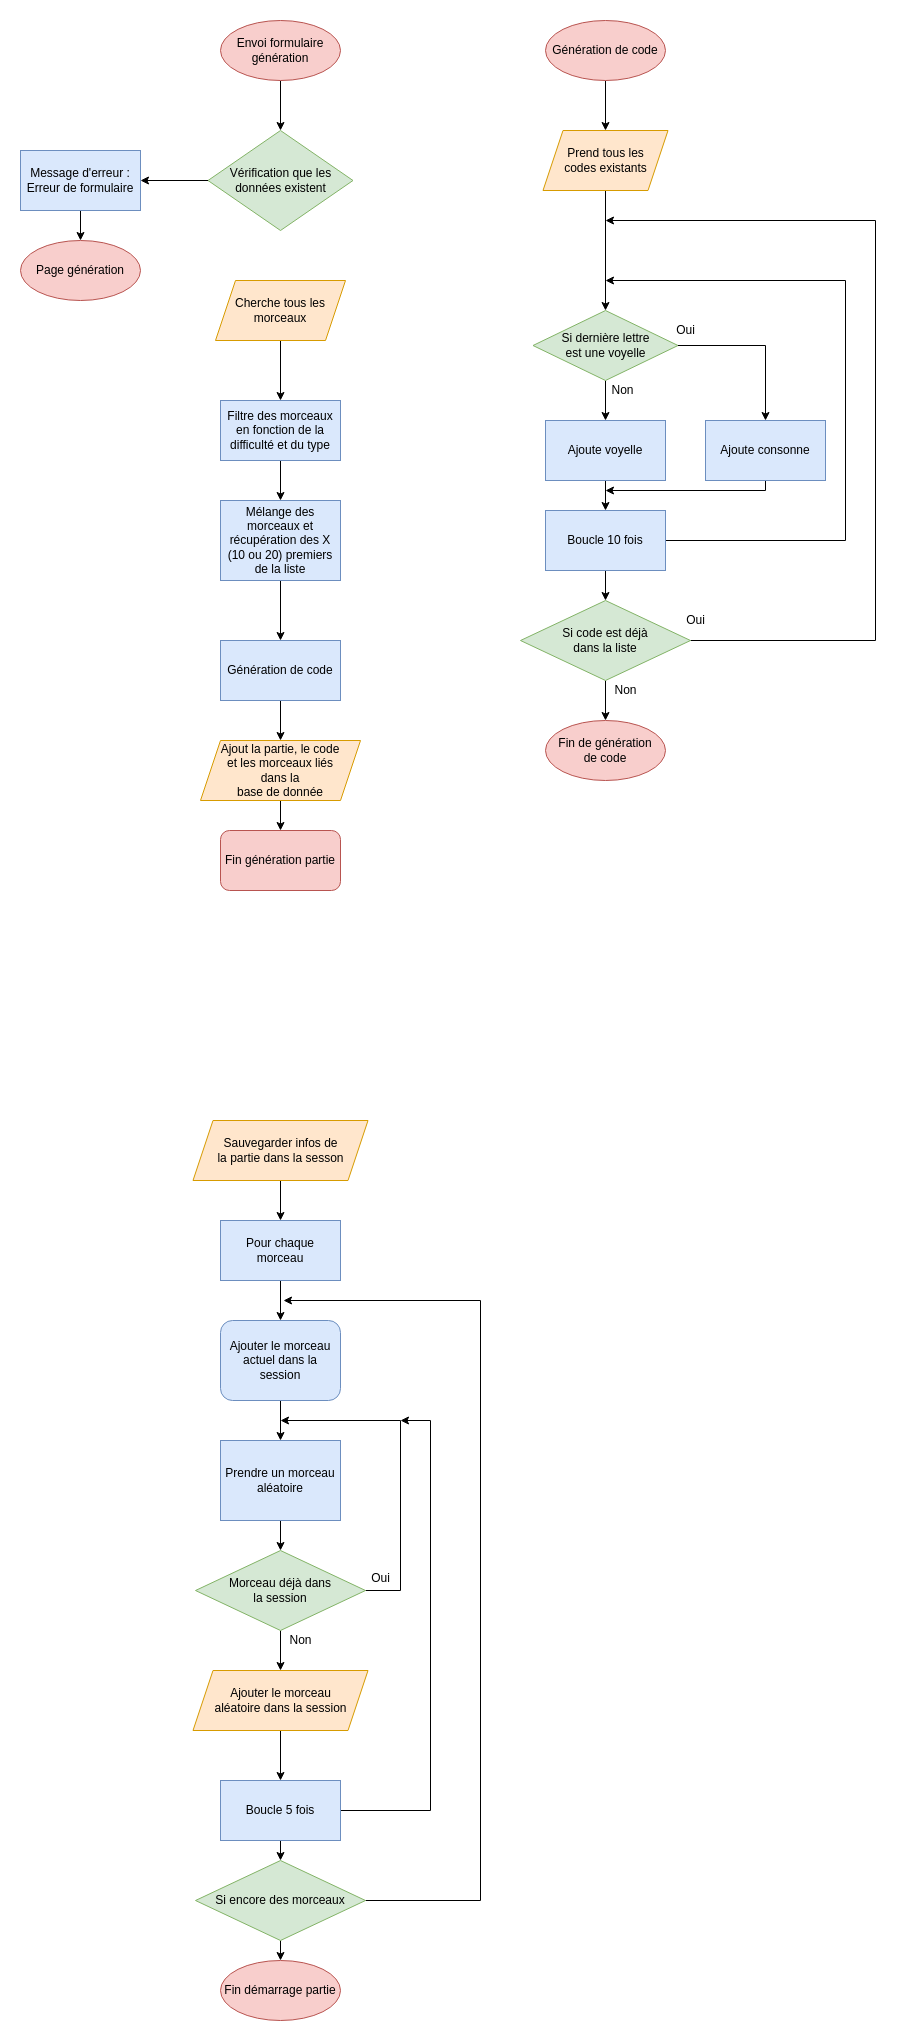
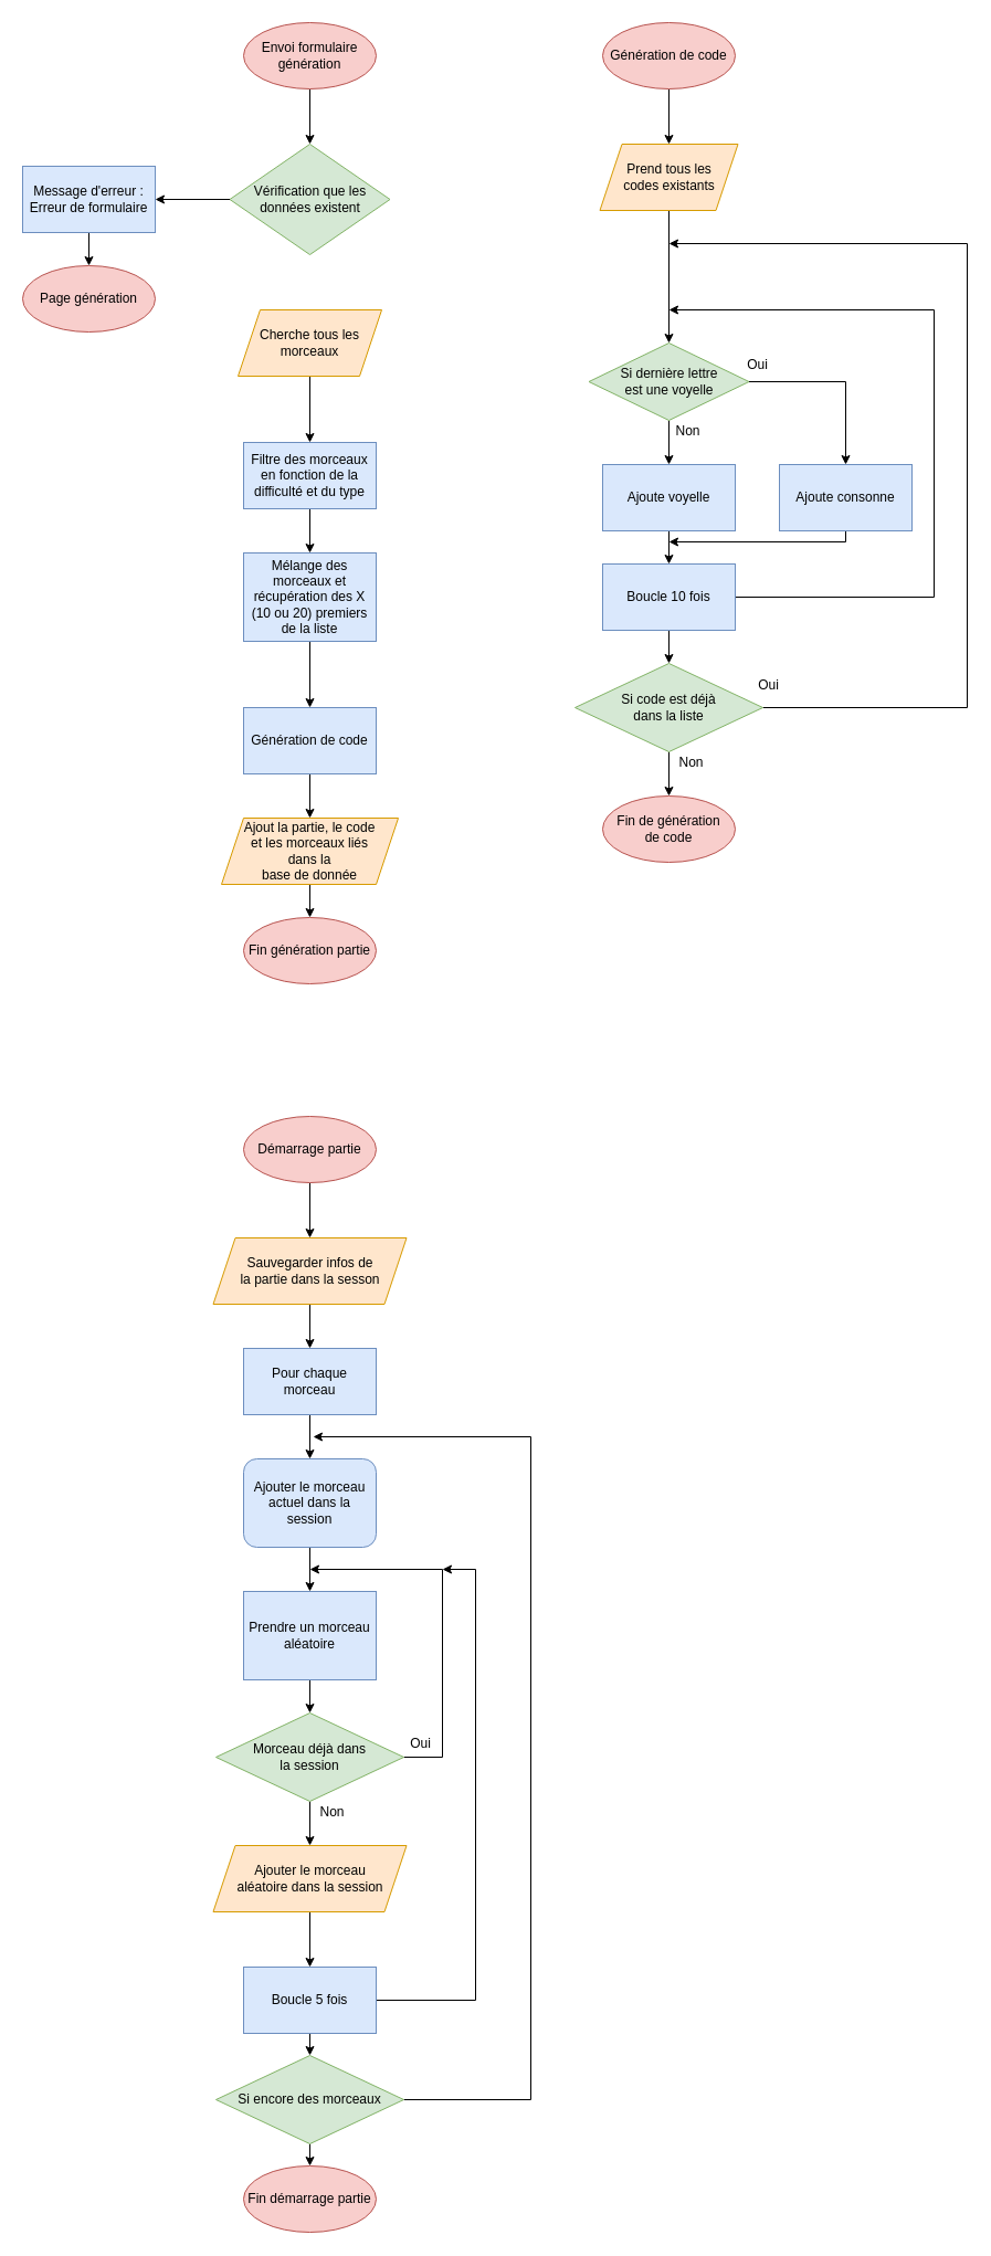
  <mxCell id="0" />
  <mxCell id="1" parent="0" />
  <mxCell id="2" style="edgeStyle=orthogonalEdgeStyle;rounded=0;orthogonalLoop=1;jettySize=auto;html=1;exitX=0.5;exitY=1;exitDx=0;exitDy=0;entryX=0.5;entryY=0;entryDx=0;entryDy=0;" edge="1" parent="1" source="3" target="5"><mxGeometry relative="1" as="geometry" /></mxCell>
  <mxCell id="3" value="Envoi formulaire génération" style="ellipse;whiteSpace=wrap;html=1;fillColor=#f8cecc;strokeColor=#b85450;" vertex="1" parent="1"><mxGeometry x="220" y="20" width="120" height="60" as="geometry" /></mxCell>
  <mxCell id="4" style="edgeStyle=orthogonalEdgeStyle;rounded=0;orthogonalLoop=1;jettySize=auto;html=1;exitX=0;exitY=0.5;exitDx=0;exitDy=0;entryX=1;entryY=0.5;entryDx=0;entryDy=0;" edge="1" parent="1" source="5" target="8"><mxGeometry relative="1" as="geometry" /></mxCell>
  <mxCell id="5" value="Vérification que les données existent" style="rhombus;whiteSpace=wrap;html=1;fillColor=#d5e8d4;strokeColor=#82b366;" vertex="1" parent="1"><mxGeometry x="207.5" y="130" width="145" height="100" as="geometry" /></mxCell>
  <mxCell id="6" value="Page génération" style="ellipse;whiteSpace=wrap;html=1;fillColor=#f8cecc;strokeColor=#b85450;" vertex="1" parent="1"><mxGeometry x="20" y="240" width="120" height="60" as="geometry" /></mxCell>
  <mxCell id="7" style="edgeStyle=orthogonalEdgeStyle;rounded=0;orthogonalLoop=1;jettySize=auto;html=1;exitX=0.5;exitY=1;exitDx=0;exitDy=0;entryX=0.5;entryY=0;entryDx=0;entryDy=0;" edge="1" parent="1" source="8" target="6"><mxGeometry relative="1" as="geometry" /></mxCell>
  <mxCell id="8" value="Message d'erreur : Erreur de formulaire" style="rounded=0;whiteSpace=wrap;html=1;fillColor=#dae8fc;strokeColor=#6c8ebf;" vertex="1" parent="1"><mxGeometry x="20" y="150" width="120" height="60" as="geometry" /></mxCell>
  <mxCell id="9" style="edgeStyle=orthogonalEdgeStyle;rounded=0;orthogonalLoop=1;jettySize=auto;html=1;exitX=0.5;exitY=1;exitDx=0;exitDy=0;entryX=0.5;entryY=0;entryDx=0;entryDy=0;" edge="1" parent="1" source="10" target="12"><mxGeometry relative="1" as="geometry" /></mxCell>
  <mxCell id="10" value="Cherche tous les morceaux" style="shape=parallelogram;perimeter=parallelogramPerimeter;whiteSpace=wrap;html=1;fixedSize=1;fontStyle=0;fillColor=#ffe6cc;strokeColor=#d79b00;" vertex="1" parent="1"><mxGeometry x="215" y="280" width="130" height="60" as="geometry" /></mxCell>
  <mxCell id="11" style="edgeStyle=orthogonalEdgeStyle;rounded=0;orthogonalLoop=1;jettySize=auto;html=1;exitX=0.5;exitY=1;exitDx=0;exitDy=0;entryX=0.5;entryY=0;entryDx=0;entryDy=0;" edge="1" parent="1" source="12" target="14"><mxGeometry relative="1" as="geometry" /></mxCell>
  <mxCell id="12" value="Filtre des morceaux en fonction de la difficulté et du type" style="rounded=0;whiteSpace=wrap;html=1;fillColor=#dae8fc;strokeColor=#6c8ebf;" vertex="1" parent="1"><mxGeometry x="220" y="400" width="120" height="60" as="geometry" /></mxCell>
  <mxCell id="13" style="edgeStyle=orthogonalEdgeStyle;rounded=0;orthogonalLoop=1;jettySize=auto;html=1;exitX=0.5;exitY=1;exitDx=0;exitDy=0;entryX=0.5;entryY=0;entryDx=0;entryDy=0;" edge="1" parent="1" source="14" target="38"><mxGeometry relative="1" as="geometry" /></mxCell>
  <mxCell id="14" value="Mélange des morceaux et récupération des X (10 ou 20) premiers de la liste" style="rounded=0;whiteSpace=wrap;html=1;fillColor=#dae8fc;strokeColor=#6c8ebf;" vertex="1" parent="1"><mxGeometry x="220" y="500" width="120" height="80" as="geometry" /></mxCell>
  <mxCell id="15" style="edgeStyle=orthogonalEdgeStyle;rounded=0;orthogonalLoop=1;jettySize=auto;html=1;exitX=0.5;exitY=1;exitDx=0;exitDy=0;entryX=0.5;entryY=0;entryDx=0;entryDy=0;" edge="1" parent="1" source="16" target="19"><mxGeometry relative="1" as="geometry" /></mxCell>
  <mxCell id="16" value="Génération de code" style="ellipse;whiteSpace=wrap;html=1;fillColor=#f8cecc;strokeColor=#b85450;" vertex="1" parent="1"><mxGeometry x="545" y="20" width="120" height="60" as="geometry" /></mxCell>
  <mxCell id="17" value="&lt;div&gt;Fin de génération &lt;br&gt;&lt;/div&gt;&lt;div&gt;de code&lt;/div&gt;" style="ellipse;whiteSpace=wrap;html=1;fillColor=#f8cecc;strokeColor=#b85450;" vertex="1" parent="1"><mxGeometry x="545" y="720" width="120" height="60" as="geometry" /></mxCell>
  <mxCell id="18" style="edgeStyle=orthogonalEdgeStyle;rounded=0;orthogonalLoop=1;jettySize=auto;html=1;exitX=0.5;exitY=1;exitDx=0;exitDy=0;entryX=0.5;entryY=0;entryDx=0;entryDy=0;" edge="1" parent="1" source="19" target="22"><mxGeometry relative="1" as="geometry" /></mxCell>
  <mxCell id="19" value="&lt;div&gt;Prend tous les &lt;br&gt;&lt;/div&gt;&lt;div&gt;codes existants&lt;/div&gt;" style="shape=parallelogram;perimeter=parallelogramPerimeter;whiteSpace=wrap;html=1;fixedSize=1;fontStyle=0;fillColor=#ffe6cc;strokeColor=#d79b00;" vertex="1" parent="1"><mxGeometry x="542.5" y="130" width="125" height="60" as="geometry" /></mxCell>
  <mxCell id="20" style="edgeStyle=orthogonalEdgeStyle;rounded=0;orthogonalLoop=1;jettySize=auto;html=1;exitX=1;exitY=0.5;exitDx=0;exitDy=0;entryX=0.5;entryY=0;entryDx=0;entryDy=0;" edge="1" parent="1" source="22" target="26"><mxGeometry relative="1" as="geometry" /></mxCell>
  <mxCell id="21" style="edgeStyle=orthogonalEdgeStyle;rounded=0;orthogonalLoop=1;jettySize=auto;html=1;exitX=0.5;exitY=1;exitDx=0;exitDy=0;entryX=0.5;entryY=0;entryDx=0;entryDy=0;" edge="1" parent="1" source="22" target="24"><mxGeometry relative="1" as="geometry" /></mxCell>
  <mxCell id="22" value="&lt;div&gt;Si dernière lettre &lt;br&gt;&lt;/div&gt;&lt;div&gt;est une voyelle&lt;/div&gt;" style="rhombus;whiteSpace=wrap;html=1;fillColor=#d5e8d4;strokeColor=#82b366;" vertex="1" parent="1"><mxGeometry x="532.5" y="310" width="145" height="70" as="geometry" /></mxCell>
  <mxCell id="23" style="edgeStyle=orthogonalEdgeStyle;rounded=0;orthogonalLoop=1;jettySize=auto;html=1;exitX=0.5;exitY=1;exitDx=0;exitDy=0;entryX=0.5;entryY=0;entryDx=0;entryDy=0;" edge="1" parent="1" source="24" target="31"><mxGeometry relative="1" as="geometry" /></mxCell>
  <mxCell id="24" value="Ajoute voyelle" style="rounded=0;whiteSpace=wrap;html=1;fillColor=#dae8fc;strokeColor=#6c8ebf;" vertex="1" parent="1"><mxGeometry x="545" y="420" width="120" height="60" as="geometry" /></mxCell>
  <mxCell id="25" style="edgeStyle=orthogonalEdgeStyle;rounded=0;orthogonalLoop=1;jettySize=auto;html=1;exitX=0.5;exitY=1;exitDx=0;exitDy=0;" edge="1" parent="1" source="26"><mxGeometry relative="1" as="geometry"><mxPoint x="605" y="490" as="targetPoint" /><Array as="points"><mxPoint x="765" y="490" /></Array></mxGeometry></mxCell>
  <mxCell id="26" value="Ajoute consonne" style="rounded=0;whiteSpace=wrap;html=1;fillColor=#dae8fc;strokeColor=#6c8ebf;" vertex="1" parent="1"><mxGeometry x="705" y="420" width="120" height="60" as="geometry" /></mxCell>
  <mxCell id="27" value="Non" style="text;html=1;align=center;verticalAlign=middle;resizable=0;points=[];autosize=1;strokeColor=none;" vertex="1" parent="1"><mxGeometry x="602" y="380" width="40" height="20" as="geometry" /></mxCell>
  <mxCell id="28" value="Oui" style="text;html=1;align=center;verticalAlign=middle;resizable=0;points=[];autosize=1;strokeColor=none;" vertex="1" parent="1"><mxGeometry x="670" y="320" width="30" height="20" as="geometry" /></mxCell>
  <mxCell id="29" style="edgeStyle=orthogonalEdgeStyle;rounded=0;orthogonalLoop=1;jettySize=auto;html=1;exitX=1;exitY=0.5;exitDx=0;exitDy=0;" edge="1" parent="1" source="31"><mxGeometry relative="1" as="geometry"><mxPoint x="605" y="280" as="targetPoint" /><Array as="points"><mxPoint x="845" y="540" /><mxPoint x="845" y="280" /></Array></mxGeometry></mxCell>
  <mxCell id="30" style="edgeStyle=orthogonalEdgeStyle;rounded=0;orthogonalLoop=1;jettySize=auto;html=1;exitX=0.5;exitY=1;exitDx=0;exitDy=0;entryX=0.5;entryY=0;entryDx=0;entryDy=0;" edge="1" parent="1" source="31" target="34"><mxGeometry relative="1" as="geometry" /></mxCell>
  <mxCell id="31" value="Boucle 10 fois" style="rounded=0;whiteSpace=wrap;html=1;fillColor=#dae8fc;strokeColor=#6c8ebf;" vertex="1" parent="1"><mxGeometry x="545" y="510" width="120" height="60" as="geometry" /></mxCell>
  <mxCell id="32" style="edgeStyle=orthogonalEdgeStyle;rounded=0;orthogonalLoop=1;jettySize=auto;html=1;exitX=1;exitY=0.5;exitDx=0;exitDy=0;" edge="1" parent="1" source="34"><mxGeometry relative="1" as="geometry"><mxPoint x="605" y="220" as="targetPoint" /><Array as="points"><mxPoint x="875" y="640" /><mxPoint x="875" y="220" /></Array></mxGeometry></mxCell>
  <mxCell id="33" style="edgeStyle=orthogonalEdgeStyle;rounded=0;orthogonalLoop=1;jettySize=auto;html=1;exitX=0.5;exitY=1;exitDx=0;exitDy=0;entryX=0.5;entryY=0;entryDx=0;entryDy=0;" edge="1" parent="1" source="34" target="17"><mxGeometry relative="1" as="geometry" /></mxCell>
  <mxCell id="34" value="&lt;div&gt;Si code est déjà &lt;br&gt;&lt;/div&gt;&lt;div&gt;dans la liste&lt;/div&gt;" style="rhombus;whiteSpace=wrap;html=1;fillColor=#d5e8d4;strokeColor=#82b366;" vertex="1" parent="1"><mxGeometry x="520" y="600" width="170" height="80" as="geometry" /></mxCell>
  <mxCell id="35" value="Oui" style="text;html=1;align=center;verticalAlign=middle;resizable=0;points=[];autosize=1;strokeColor=none;" vertex="1" parent="1"><mxGeometry x="680" y="610" width="30" height="20" as="geometry" /></mxCell>
  <mxCell id="36" value="Non" style="text;html=1;align=center;verticalAlign=middle;resizable=0;points=[];autosize=1;strokeColor=none;" vertex="1" parent="1"><mxGeometry x="605" y="680" width="40" height="20" as="geometry" /></mxCell>
  <mxCell id="37" style="edgeStyle=orthogonalEdgeStyle;rounded=0;orthogonalLoop=1;jettySize=auto;html=1;exitX=0.5;exitY=1;exitDx=0;exitDy=0;entryX=0.5;entryY=0;entryDx=0;entryDy=0;" edge="1" parent="1" source="38" target="40"><mxGeometry relative="1" as="geometry" /></mxCell>
  <mxCell id="38" value="Génération de code" style="rounded=0;whiteSpace=wrap;html=1;fillColor=#dae8fc;strokeColor=#6c8ebf;" vertex="1" parent="1"><mxGeometry x="220" y="640" width="120" height="60" as="geometry" /></mxCell>
  <mxCell id="39" style="edgeStyle=orthogonalEdgeStyle;rounded=0;orthogonalLoop=1;jettySize=auto;html=1;exitX=0.5;exitY=1;exitDx=0;exitDy=0;entryX=0.5;entryY=0;entryDx=0;entryDy=0;" edge="1" parent="1" source="40" target="41"><mxGeometry relative="1" as="geometry" /></mxCell>
  <mxCell id="40" value="&lt;div&gt;Ajout la partie, le code &lt;br&gt;&lt;/div&gt;&lt;div&gt;et les morceaux liés &lt;br&gt;&lt;/div&gt;&lt;div&gt;dans la &lt;br&gt;&lt;/div&gt;&lt;div&gt;base de donnée&lt;/div&gt;" style="shape=parallelogram;perimeter=parallelogramPerimeter;whiteSpace=wrap;html=1;fixedSize=1;fillColor=#ffe6cc;strokeColor=#d79b00;" vertex="1" parent="1"><mxGeometry x="200" y="740" width="160" height="60" as="geometry" /></mxCell>
- <mxCell id="41" value="Fin génération partie" style="whiteSpace=wrap;html=1;fillColor=#f8cecc;strokeColor=#b85450;rounded=1;" vertex="1" parent="1"><mxGeometry x="220" y="830" width="120" height="60" as="geometry" /></mxCell>
+ <mxCell id="41" value="Fin génération partie" style="ellipse;whiteSpace=wrap;html=1;fillColor=#f8cecc;strokeColor=#b85450;" vertex="1" parent="1"><mxGeometry x="220" y="830" width="120" height="60" as="geometry" /></mxCell>
+ <mxCell id="42" style="edgeStyle=orthogonalEdgeStyle;rounded=0;orthogonalLoop=1;jettySize=auto;html=1;exitX=0.5;exitY=1;exitDx=0;exitDy=0;entryX=0.5;entryY=0;entryDx=0;entryDy=0;" edge="1" parent="1" source="43" target="45"><mxGeometry relative="1" as="geometry"><mxPoint x="280" y="1110" as="targetPoint" /></mxGeometry></mxCell>
+ <mxCell id="43" value="Démarrage partie" style="ellipse;whiteSpace=wrap;html=1;fillColor=#f8cecc;strokeColor=#b85450;" vertex="1" parent="1"><mxGeometry x="220" y="1010" width="120" height="60" as="geometry" /></mxCell>
  <mxCell id="44" style="edgeStyle=orthogonalEdgeStyle;rounded=0;orthogonalLoop=1;jettySize=auto;html=1;exitX=0.5;exitY=1;exitDx=0;exitDy=0;entryX=0.5;entryY=0;entryDx=0;entryDy=0;" edge="1" parent="1" source="45" target="47"><mxGeometry relative="1" as="geometry" /></mxCell>
  <mxCell id="45" value="&lt;div&gt;Sauvegarder infos de &lt;br&gt;&lt;/div&gt;&lt;div&gt;la partie dans la sesson&lt;/div&gt;" style="shape=parallelogram;perimeter=parallelogramPerimeter;whiteSpace=wrap;html=1;fixedSize=1;fontStyle=0;fillColor=#ffe6cc;strokeColor=#d79b00;" vertex="1" parent="1"><mxGeometry x="192.5" y="1120" width="175" height="60" as="geometry" /></mxCell>
  <mxCell id="46" style="edgeStyle=orthogonalEdgeStyle;rounded=0;orthogonalLoop=1;jettySize=auto;html=1;exitX=0.5;exitY=1;exitDx=0;exitDy=0;entryX=0.5;entryY=0;entryDx=0;entryDy=0;" edge="1" parent="1" source="47" target="49"><mxGeometry relative="1" as="geometry" /></mxCell>
  <mxCell id="47" value="Pour chaque morceau" style="rounded=0;whiteSpace=wrap;html=1;fillColor=#dae8fc;strokeColor=#6c8ebf;" vertex="1" parent="1"><mxGeometry x="220" y="1220" width="120" height="60" as="geometry" /></mxCell>
  <mxCell id="48" style="edgeStyle=orthogonalEdgeStyle;rounded=0;orthogonalLoop=1;jettySize=auto;html=1;exitX=0.5;exitY=1;exitDx=0;exitDy=0;entryX=0.5;entryY=0;entryDx=0;entryDy=0;" edge="1" parent="1" source="49" target="55"><mxGeometry relative="1" as="geometry" /></mxCell>
  <mxCell id="49" value="Ajouter le morceau actuel dans la session" style="whiteSpace=wrap;html=1;fillColor=#dae8fc;strokeColor=#6c8ebf;rounded=1;" vertex="1" parent="1"><mxGeometry x="220" y="1320" width="120" height="80" as="geometry" /></mxCell>
  <mxCell id="50" value="Fin démarrage partie" style="ellipse;whiteSpace=wrap;html=1;fillColor=#f8cecc;strokeColor=#b85450;" vertex="1" parent="1"><mxGeometry x="220" y="1960" width="120" height="60" as="geometry" /></mxCell>
  <mxCell id="51" style="edgeStyle=orthogonalEdgeStyle;rounded=0;orthogonalLoop=1;jettySize=auto;html=1;exitX=1;exitY=0.5;exitDx=0;exitDy=0;" edge="1" parent="1" source="53"><mxGeometry relative="1" as="geometry"><mxPoint x="400" y="1420" as="targetPoint" /><Array as="points"><mxPoint x="430" y="1810" /><mxPoint x="430" y="1420" /></Array></mxGeometry></mxCell>
  <mxCell id="52" style="edgeStyle=orthogonalEdgeStyle;rounded=0;orthogonalLoop=1;jettySize=auto;html=1;exitX=0.5;exitY=1;exitDx=0;exitDy=0;entryX=0.5;entryY=0;entryDx=0;entryDy=0;" edge="1" parent="1" source="53" target="64"><mxGeometry relative="1" as="geometry" /></mxCell>
  <mxCell id="53" value="Boucle 5 fois" style="rounded=0;whiteSpace=wrap;html=1;fillColor=#dae8fc;strokeColor=#6c8ebf;" vertex="1" parent="1"><mxGeometry x="220" y="1780" width="120" height="60" as="geometry" /></mxCell>
  <mxCell id="54" style="edgeStyle=orthogonalEdgeStyle;rounded=0;orthogonalLoop=1;jettySize=auto;html=1;exitX=0.5;exitY=1;exitDx=0;exitDy=0;entryX=0.5;entryY=0;entryDx=0;entryDy=0;" edge="1" parent="1" source="55" target="58"><mxGeometry relative="1" as="geometry" /></mxCell>
  <mxCell id="55" value="Prendre un morceau aléatoire" style="rounded=0;whiteSpace=wrap;html=1;fillColor=#dae8fc;strokeColor=#6c8ebf;" vertex="1" parent="1"><mxGeometry x="220" y="1440" width="120" height="80" as="geometry" /></mxCell>
  <mxCell id="56" style="edgeStyle=orthogonalEdgeStyle;rounded=0;orthogonalLoop=1;jettySize=auto;html=1;exitX=0.5;exitY=1;exitDx=0;exitDy=0;entryX=0.5;entryY=0;entryDx=0;entryDy=0;" edge="1" parent="1" source="58" target="65"><mxGeometry relative="1" as="geometry"><mxPoint x="280" y="1670" as="targetPoint" /></mxGeometry></mxCell>
  <mxCell id="57" style="edgeStyle=orthogonalEdgeStyle;rounded=0;orthogonalLoop=1;jettySize=auto;html=1;exitX=1;exitY=0.5;exitDx=0;exitDy=0;" edge="1" parent="1" source="58"><mxGeometry relative="1" as="geometry"><mxPoint x="280" y="1420" as="targetPoint" /><Array as="points"><mxPoint x="400" y="1590" /><mxPoint x="400" y="1420" /></Array></mxGeometry></mxCell>
  <mxCell id="58" value="&lt;div&gt;Morceau déjà dans &lt;br&gt;&lt;/div&gt;&lt;div&gt;la session&lt;/div&gt;" style="rhombus;whiteSpace=wrap;html=1;fillColor=#d5e8d4;strokeColor=#82b366;" vertex="1" parent="1"><mxGeometry x="195" y="1550" width="170" height="80" as="geometry" /></mxCell>
  <mxCell id="59" style="edgeStyle=orthogonalEdgeStyle;rounded=0;orthogonalLoop=1;jettySize=auto;html=1;exitX=0.5;exitY=1;exitDx=0;exitDy=0;entryX=0.5;entryY=0;entryDx=0;entryDy=0;" edge="1" parent="1" source="65" target="53"><mxGeometry relative="1" as="geometry"><mxPoint x="280" y="1750" as="sourcePoint" /></mxGeometry></mxCell>
  <mxCell id="60" value="Non" style="text;html=1;align=center;verticalAlign=middle;resizable=0;points=[];autosize=1;strokeColor=none;" vertex="1" parent="1"><mxGeometry x="280" y="1630" width="40" height="20" as="geometry" /></mxCell>
  <mxCell id="61" value="Oui" style="text;html=1;align=center;verticalAlign=middle;resizable=0;points=[];autosize=1;strokeColor=none;" vertex="1" parent="1"><mxGeometry x="365" y="1568" width="30" height="20" as="geometry" /></mxCell>
  <mxCell id="62" style="edgeStyle=orthogonalEdgeStyle;rounded=0;orthogonalLoop=1;jettySize=auto;html=1;exitX=1;exitY=0.5;exitDx=0;exitDy=0;" edge="1" parent="1" source="64"><mxGeometry relative="1" as="geometry"><mxPoint x="283" y="1300" as="targetPoint" /><Array as="points"><mxPoint x="480" y="1900" /><mxPoint x="480" y="1300" /></Array></mxGeometry></mxCell>
  <mxCell id="63" style="edgeStyle=orthogonalEdgeStyle;rounded=0;orthogonalLoop=1;jettySize=auto;html=1;exitX=0.5;exitY=1;exitDx=0;exitDy=0;entryX=0.5;entryY=0;entryDx=0;entryDy=0;" edge="1" parent="1" source="64" target="50"><mxGeometry relative="1" as="geometry" /></mxCell>
  <mxCell id="64" value="Si encore des morceaux" style="rhombus;whiteSpace=wrap;html=1;fillColor=#d5e8d4;strokeColor=#82b366;" vertex="1" parent="1"><mxGeometry x="195" y="1860" width="170" height="80" as="geometry" /></mxCell>
  <mxCell id="65" value="&lt;div&gt;Ajouter le morceau &lt;br&gt;&lt;/div&gt;&lt;div&gt;aléatoire dans la session&lt;/div&gt;" style="shape=parallelogram;perimeter=parallelogramPerimeter;whiteSpace=wrap;html=1;fixedSize=1;fontStyle=0;fillColor=#ffe6cc;strokeColor=#d79b00;" vertex="1" parent="1"><mxGeometry x="192.5" y="1670" width="175" height="60" as="geometry" /></mxCell>
